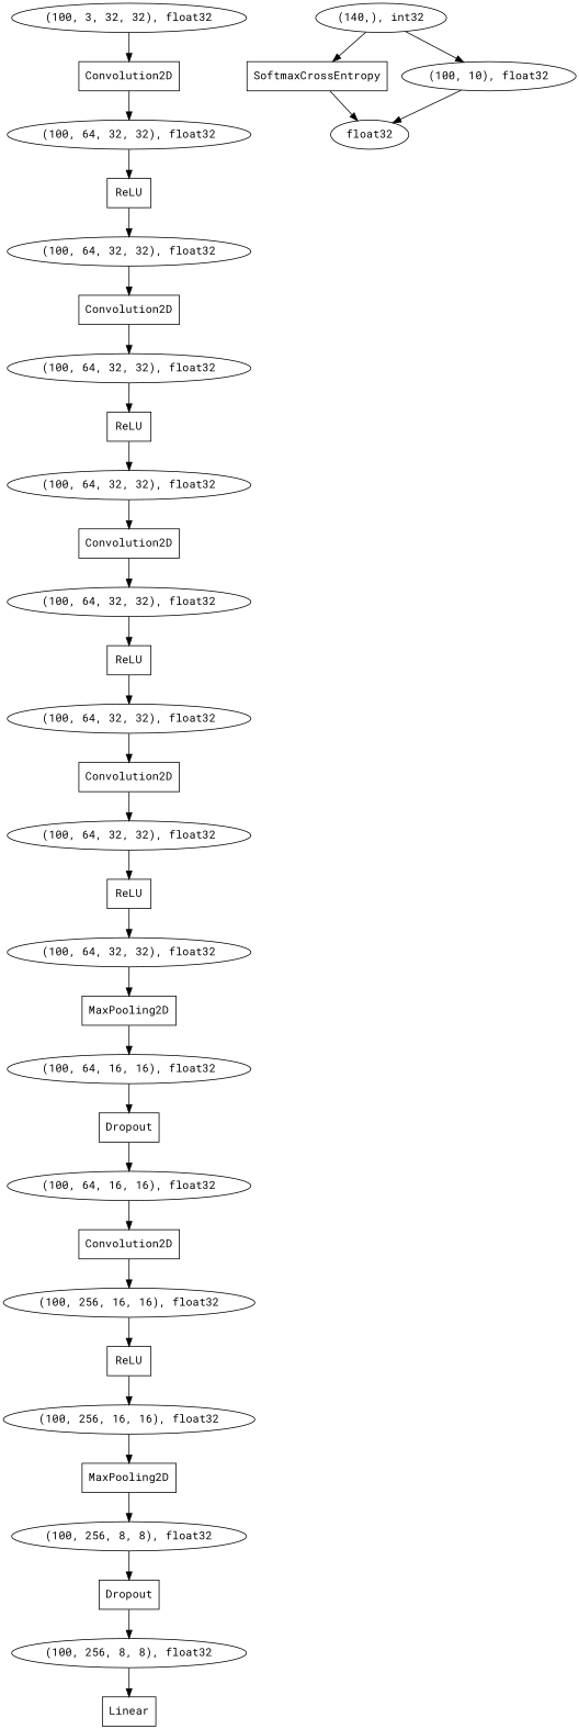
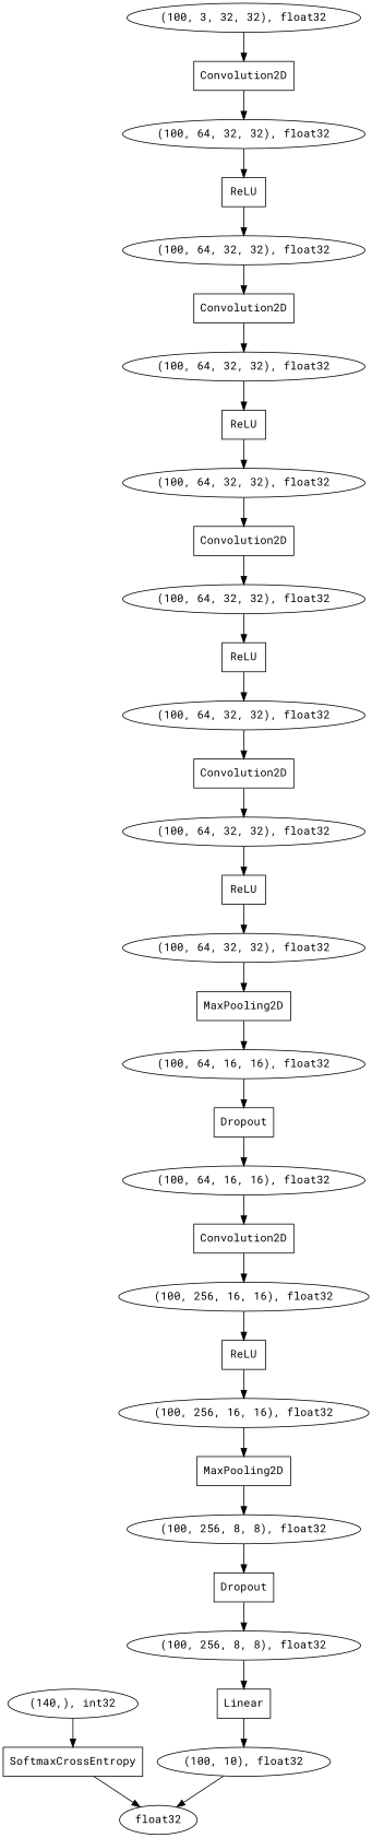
  digraph {
    fontname="Roboto Mono"
    node [fontname="Roboto Mono" shape=oval]
    edge [fontname="Roboto Mono"]
    n1 [label=ReLU shape=box]
    n2 [label="(100, 256, 16, 16), float32"]
    n3 [label=MaxPooling2D shape=box]
    n4 [label=Convolution2D shape=box]
    n5 [label="(100, 64, 32, 32), float32"]
    n6 [label=ReLU shape=box]
    n7 [label="(100, 256, 8, 8), float32"]
    n8 [label=Dropout shape=box]
    n9 [label="(100, 256, 8, 8), float32"]
    n10 [label=Dropout shape=box]
    n11 [label="(100, 64, 16, 16), float32"]
    n12 [label=Convolution2D shape=box]
    n13 [label="(100, 64, 32, 32), float32"]
    n14 [label=ReLU shape=box]
    n15 [label="(100, 64, 32, 32), float32"]
    n16 [label="(100, 64, 32, 32), float32"]
    n17 [label=Convolution2D shape=box]
    n18 [label=Convolution2D shape=box]
    n19 [label="(100, 64, 32, 32), float32"]
    n20 [label=ReLU shape=box]
    n21 [label=MaxPooling2D shape=box]
    n22 [label="(100, 64, 16, 16), float32"]
    n23 [label="(100, 64, 32, 32), float32"]
    n24 [label="(100, 64, 32, 32), float32"]
    n25 [label=ReLU shape=box]
    n26 [label="(100, 256, 16, 16), float32"]
    n27 [label=SoftmaxCrossEntropy shape=box]
    n28 [label=float32]
    n29 [label="(100, 10), float32"]
    n30 [label="(100, 64, 32, 32), float32"]
    n31 [label=Linear shape=box]
    n32 [label=Convolution2D shape=box]
    n33 [label="(140,), int32"]
    n34 [label="(100, 3, 32, 32), float32"]
    n1 -> n2
    n2 -> n3
    n3 -> n7
    n4 -> n5
    n5 -> n6
    n6 -> n16
    n7 -> n8
    n8 -> n9
    n9 -> n31
    n10 -> n11
    n11 -> n12
    n12 -> n26
    n13 -> n14
    n14 -> n15
    n15 -> n21
    n16 -> n17
    n17 -> n24
    n18 -> n19
    n19 -> n20
    n20 -> n23
    n21 -> n22
    n22 -> n10
    n23 -> n4
    n24 -> n25
    n25 -> n30
    n26 -> n1
    n27 -> n28
    n29 -> n28
    n30 -> n32
-   n33 -> n29
+   n31 -> n29
    n32 -> n13
    n33 -> n27
    n34 -> n18
  }
